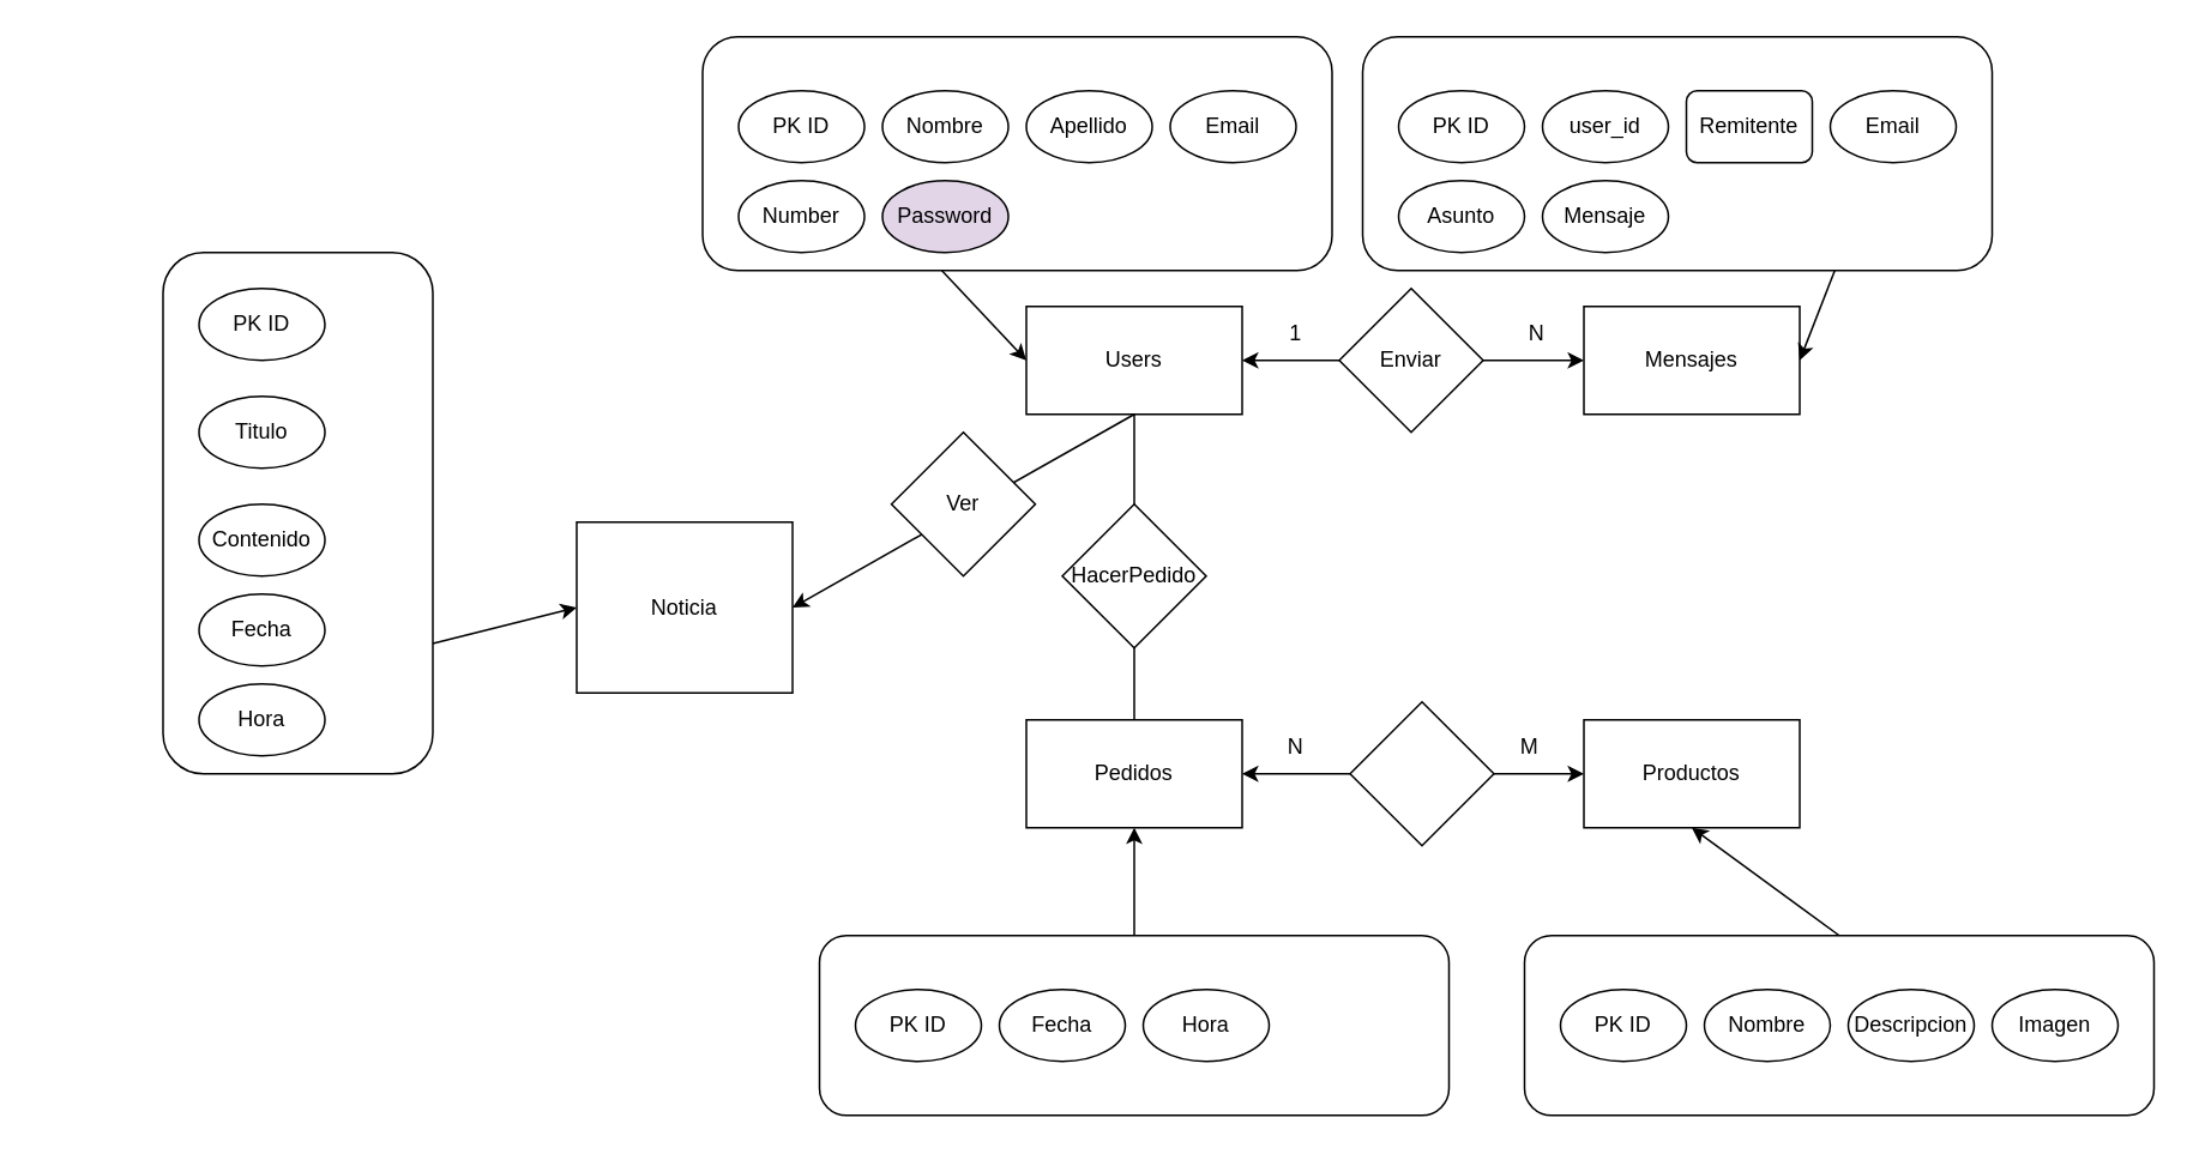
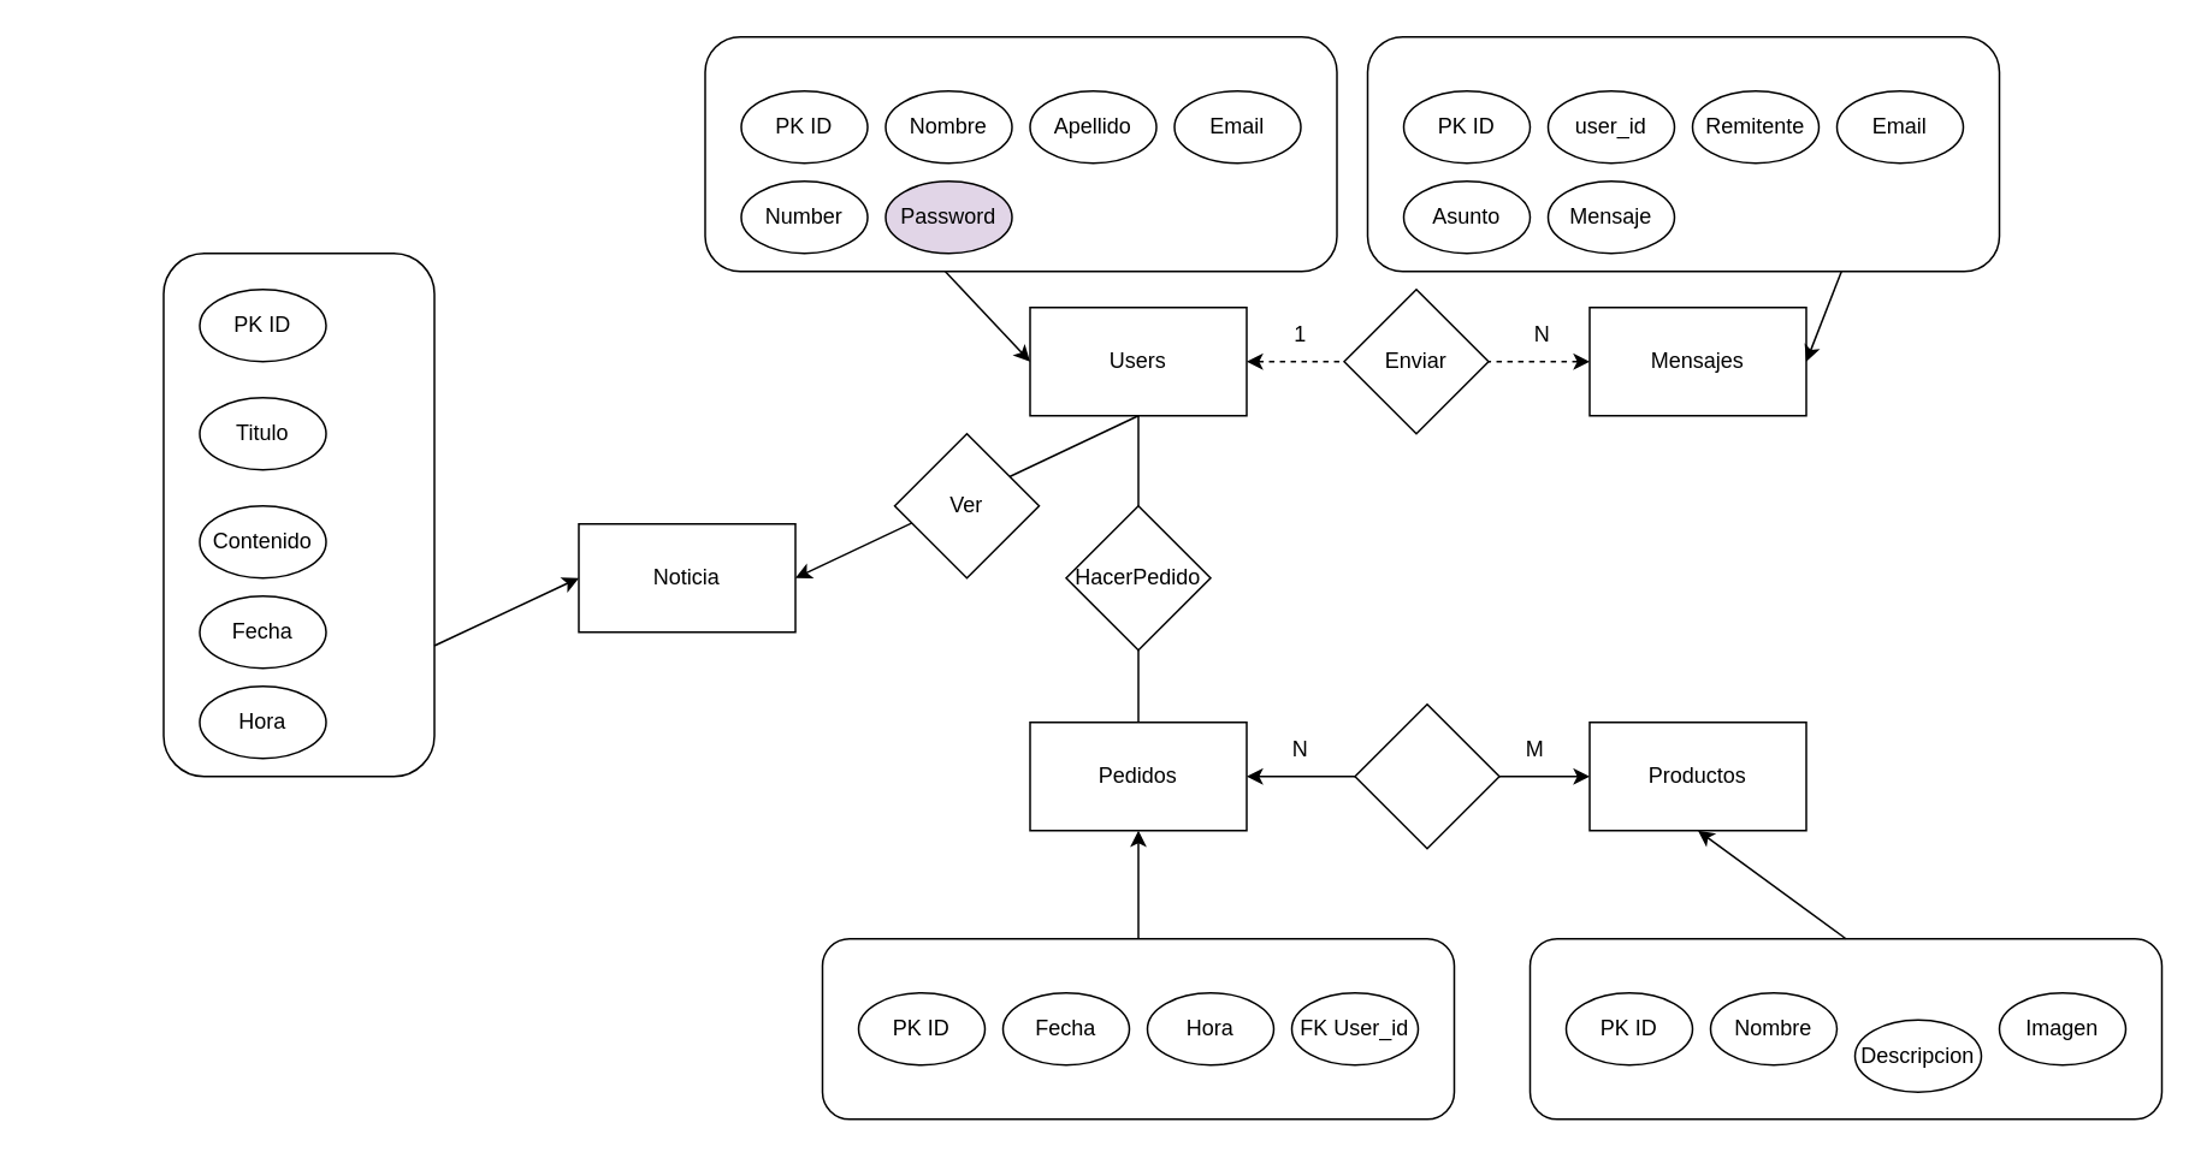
  <mxCell id="0" />
  <mxCell id="1" parent="0" />
  <mxCell id="2" value="Users" style="rounded=0;whiteSpace=wrap;html=1;" vertex="1" parent="1"><mxGeometry x="570" y="170" width="120" height="60" as="geometry" /></mxCell>
  <mxCell id="3" value="Mensajes" style="rounded=0;whiteSpace=wrap;html=1;" vertex="1" parent="1"><mxGeometry x="880" y="170" width="120" height="60" as="geometry" /></mxCell>
- <mxCell id="4" value="" style="endArrow=classic;startArrow=classic;html=1;rounded=0;exitX=1;exitY=0.5;exitDx=0;exitDy=0;entryX=0;entryY=0.5;entryDx=0;entryDy=0;" edge="1" parent="1" source="2" target="3"><mxGeometry width="50" height="50" relative="1" as="geometry"><mxPoint x="800" y="490" as="sourcePoint" /><mxPoint x="850" y="440" as="targetPoint" /></mxGeometry></mxCell>
+ <mxCell id="4" value="" style="endArrow=classic;startArrow=classic;html=1;rounded=0;exitX=1;exitY=0.5;exitDx=0;exitDy=0;entryX=0;entryY=0.5;entryDx=0;entryDy=0;dashed=1;" edge="1" parent="1" source="2" target="3"><mxGeometry width="50" height="50" relative="1" as="geometry"><mxPoint x="800" y="490" as="sourcePoint" /><mxPoint x="850" y="440" as="targetPoint" /></mxGeometry></mxCell>
  <mxCell id="5" value="1" style="text;html=1;align=center;verticalAlign=middle;whiteSpace=wrap;rounded=0;" vertex="1" parent="1"><mxGeometry x="690" y="170" width="60" height="30" as="geometry" /></mxCell>
  <mxCell id="6" value="N" style="text;html=1;align=center;verticalAlign=middle;whiteSpace=wrap;rounded=0;" vertex="1" parent="1"><mxGeometry x="824" y="170" width="60" height="30" as="geometry" /></mxCell>
  <mxCell id="7" value="" style="endArrow=none;html=1;rounded=0;entryX=0.5;entryY=1;entryDx=0;entryDy=0;" edge="1" parent="1" target="2"><mxGeometry width="50" height="50" relative="1" as="geometry"><mxPoint x="630" y="400" as="sourcePoint" /><mxPoint x="850" y="440" as="targetPoint" /></mxGeometry></mxCell>
  <mxCell id="8" value="Pedidos" style="rounded=0;whiteSpace=wrap;html=1;" vertex="1" parent="1"><mxGeometry x="570" y="400" width="120" height="60" as="geometry" /></mxCell>
  <mxCell id="9" value="Productos" style="rounded=0;whiteSpace=wrap;html=1;" vertex="1" parent="1"><mxGeometry x="880" y="400" width="120" height="60" as="geometry" /></mxCell>
  <mxCell id="10" value="" style="endArrow=classic;startArrow=classic;html=1;rounded=0;exitX=1;exitY=0.5;exitDx=0;exitDy=0;entryX=0;entryY=0.5;entryDx=0;entryDy=0;" edge="1" parent="1" source="8" target="9"><mxGeometry width="50" height="50" relative="1" as="geometry"><mxPoint x="800" y="490" as="sourcePoint" /><mxPoint x="850" y="440" as="targetPoint" /></mxGeometry></mxCell>
  <mxCell id="11" value="N" style="text;html=1;align=center;verticalAlign=middle;whiteSpace=wrap;rounded=0;" vertex="1" parent="1"><mxGeometry x="690" y="400" width="60" height="30" as="geometry" /></mxCell>
  <mxCell id="12" value="M" style="text;html=1;align=center;verticalAlign=middle;whiteSpace=wrap;rounded=0;" vertex="1" parent="1"><mxGeometry x="820" y="400" width="60" height="30" as="geometry" /></mxCell>
  <mxCell id="13" value="Enviar" style="rhombus;whiteSpace=wrap;html=1;" vertex="1" parent="1"><mxGeometry x="744" y="160" width="80" height="80" as="geometry" /></mxCell>
  <mxCell id="14" value="HacerPedido" style="rhombus;whiteSpace=wrap;html=1;" vertex="1" parent="1"><mxGeometry x="590" y="280" width="80" height="80" as="geometry" /></mxCell>
  <mxCell id="15" value="" style="rhombus;whiteSpace=wrap;html=1;" vertex="1" parent="1"><mxGeometry x="750" y="390" width="80" height="80" as="geometry" /></mxCell>
- <mxCell id="16" value="Noticia" style="rounded=0;whiteSpace=wrap;html=1;" vertex="1" parent="1"><mxGeometry x="320" y="290" width="120" height="95" as="geometry" /></mxCell>
+ <mxCell id="16" value="Noticia" style="rounded=0;whiteSpace=wrap;html=1;" vertex="1" parent="1"><mxGeometry x="320" y="290" width="120" height="60" as="geometry" /></mxCell>
  <mxCell id="17" value="" style="endArrow=classic;html=1;rounded=0;exitX=0.5;exitY=1;exitDx=0;exitDy=0;entryX=1;entryY=0.5;entryDx=0;entryDy=0;" edge="1" parent="1" source="2" target="16"><mxGeometry width="50" height="50" relative="1" as="geometry"><mxPoint x="430" y="250" as="sourcePoint" /><mxPoint x="480" y="200" as="targetPoint" /></mxGeometry></mxCell>
  <mxCell id="18" value="" style="rounded=1;whiteSpace=wrap;html=1;" vertex="1" parent="1"><mxGeometry x="390" y="20" width="350" height="130" as="geometry" /></mxCell>
  <mxCell id="19" value="PK ID" style="ellipse;whiteSpace=wrap;html=1;" vertex="1" parent="1"><mxGeometry x="410" y="50" width="70" height="40" as="geometry" /></mxCell>
  <mxCell id="20" value="Nombre" style="ellipse;whiteSpace=wrap;html=1;" vertex="1" parent="1"><mxGeometry x="490" y="50" width="70" height="40" as="geometry" /></mxCell>
  <mxCell id="21" value="Apellido" style="ellipse;whiteSpace=wrap;html=1;" vertex="1" parent="1"><mxGeometry x="570" y="50" width="70" height="40" as="geometry" /></mxCell>
  <mxCell id="22" value="Email" style="ellipse;whiteSpace=wrap;html=1;" vertex="1" parent="1"><mxGeometry x="650" y="50" width="70" height="40" as="geometry" /></mxCell>
  <mxCell id="23" value="Number" style="ellipse;whiteSpace=wrap;html=1;" vertex="1" parent="1"><mxGeometry x="410" y="100" width="70" height="40" as="geometry" /></mxCell>
  <mxCell id="24" value="Password" style="ellipse;whiteSpace=wrap;html=1;fillColor=#e1d5e7;" vertex="1" parent="1"><mxGeometry x="490" y="100" width="70" height="40" as="geometry" /></mxCell>
  <mxCell id="25" value="" style="endArrow=classic;html=1;rounded=0;exitX=0.38;exitY=1;exitDx=0;exitDy=0;exitPerimeter=0;entryX=0;entryY=0.5;entryDx=0;entryDy=0;" edge="1" parent="1" source="18" target="2"><mxGeometry width="50" height="50" relative="1" as="geometry"><mxPoint x="460" y="240" as="sourcePoint" /><mxPoint x="510" y="190" as="targetPoint" /></mxGeometry></mxCell>
  <mxCell id="26" value="Ver" style="rhombus;whiteSpace=wrap;html=1;" vertex="1" parent="1"><mxGeometry x="495" y="240" width="80" height="80" as="geometry" /></mxCell>
  <mxCell id="27" value="" style="rounded=1;whiteSpace=wrap;html=1;" vertex="1" parent="1"><mxGeometry x="757" y="20" width="350" height="130" as="geometry" /></mxCell>
  <mxCell id="28" value="PK ID" style="ellipse;whiteSpace=wrap;html=1;" vertex="1" parent="1"><mxGeometry x="777" y="50" width="70" height="40" as="geometry" /></mxCell>
  <mxCell id="29" value="user_id" style="ellipse;whiteSpace=wrap;html=1;" vertex="1" parent="1"><mxGeometry x="857" y="50" width="70" height="40" as="geometry" /></mxCell>
- <mxCell id="30" value="Remitente" style="whiteSpace=wrap;html=1;rounded=1;" vertex="1" parent="1"><mxGeometry x="937" y="50" width="70" height="40" as="geometry" /></mxCell>
+ <mxCell id="30" value="Remitente" style="ellipse;whiteSpace=wrap;html=1;" vertex="1" parent="1"><mxGeometry x="937" y="50" width="70" height="40" as="geometry" /></mxCell>
  <mxCell id="31" value="Email" style="ellipse;whiteSpace=wrap;html=1;" vertex="1" parent="1"><mxGeometry x="1017" y="50" width="70" height="40" as="geometry" /></mxCell>
  <mxCell id="32" value="Asunto" style="ellipse;whiteSpace=wrap;html=1;" vertex="1" parent="1"><mxGeometry x="777" y="100" width="70" height="40" as="geometry" /></mxCell>
  <mxCell id="33" value="Mensaje" style="ellipse;whiteSpace=wrap;html=1;" vertex="1" parent="1"><mxGeometry x="857" y="100" width="70" height="40" as="geometry" /></mxCell>
  <mxCell id="34" value="" style="endArrow=classic;html=1;rounded=0;exitX=0.75;exitY=1;exitDx=0;exitDy=0;entryX=1;entryY=0.5;entryDx=0;entryDy=0;" edge="1" parent="1" source="27" target="3"><mxGeometry width="50" height="50" relative="1" as="geometry"><mxPoint x="1020" y="160" as="sourcePoint" /><mxPoint x="1100" y="200" as="targetPoint" /></mxGeometry></mxCell>
  <mxCell id="35" value="" style="rounded=1;whiteSpace=wrap;html=1;" vertex="1" parent="1"><mxGeometry x="455" y="520" width="350" height="100" as="geometry" /></mxCell>
  <mxCell id="36" value="PK ID" style="ellipse;whiteSpace=wrap;html=1;" vertex="1" parent="1"><mxGeometry x="475" y="550" width="70" height="40" as="geometry" /></mxCell>
  <mxCell id="37" value="Fecha" style="ellipse;whiteSpace=wrap;html=1;" vertex="1" parent="1"><mxGeometry x="555" y="550" width="70" height="40" as="geometry" /></mxCell>
  <mxCell id="38" value="Hora" style="ellipse;whiteSpace=wrap;html=1;" vertex="1" parent="1"><mxGeometry x="635" y="550" width="70" height="40" as="geometry" /></mxCell>
+ <mxCell id="39" value="FK User_id" style="ellipse;whiteSpace=wrap;html=1;" vertex="1" parent="1"><mxGeometry x="715" y="550" width="70" height="40" as="geometry" /></mxCell>
  <mxCell id="40" value="" style="endArrow=classic;html=1;rounded=0;exitX=0.5;exitY=0;exitDx=0;exitDy=0;entryX=0.5;entryY=1;entryDx=0;entryDy=0;" edge="1" parent="1" source="35" target="8"><mxGeometry width="50" height="50" relative="1" as="geometry"><mxPoint x="670" y="390" as="sourcePoint" /><mxPoint x="720" y="340" as="targetPoint" /></mxGeometry></mxCell>
  <mxCell id="41" value="" style="rounded=1;whiteSpace=wrap;html=1;" vertex="1" parent="1"><mxGeometry x="847" y="520" width="350" height="100" as="geometry" /></mxCell>
  <mxCell id="42" value="PK ID" style="ellipse;whiteSpace=wrap;html=1;" vertex="1" parent="1"><mxGeometry x="867" y="550" width="70" height="40" as="geometry" /></mxCell>
  <mxCell id="43" value="Nombre" style="ellipse;whiteSpace=wrap;html=1;" vertex="1" parent="1"><mxGeometry x="947" y="550" width="70" height="40" as="geometry" /></mxCell>
- <mxCell id="44" value="Descripcion" style="ellipse;whiteSpace=wrap;html=1;" vertex="1" parent="1"><mxGeometry x="1027" y="550" width="70" height="40" as="geometry" /></mxCell>
+ <mxCell id="44" value="Descripcion" style="ellipse;whiteSpace=wrap;html=1;" vertex="1" parent="1"><mxGeometry x="1027" y="565" width="70" height="40" as="geometry" /></mxCell>
  <mxCell id="45" value="" style="rounded=1;whiteSpace=wrap;html=1;rotation=90;" vertex="1" parent="1"><mxGeometry x="20" y="210" width="290" height="150" as="geometry" /></mxCell>
  <mxCell id="46" value="Imagen" style="ellipse;whiteSpace=wrap;html=1;" vertex="1" parent="1"><mxGeometry x="1107" y="550" width="70" height="40" as="geometry" /></mxCell>
  <mxCell id="47" value="" style="endArrow=classic;html=1;rounded=0;exitX=0.5;exitY=0;exitDx=0;exitDy=0;entryX=0.5;entryY=1;entryDx=0;entryDy=0;" edge="1" parent="1" source="41" target="9"><mxGeometry width="50" height="50" relative="1" as="geometry"><mxPoint x="670" y="390" as="sourcePoint" /><mxPoint x="720" y="340" as="targetPoint" /></mxGeometry></mxCell>
  <mxCell id="48" value="PK ID" style="ellipse;whiteSpace=wrap;html=1;" vertex="1" parent="1"><mxGeometry x="110" y="160" width="70" height="40" as="geometry" /></mxCell>
  <mxCell id="49" value="Titulo&lt;span style=&quot;color: rgba(0, 0, 0, 0); font-family: monospace; font-size: 0px; text-align: start; text-wrap: nowrap;&quot;&gt;%3CmxGraphModel%3E%3Croot%3E%3CmxCell%20id%3D%220%22%2F%3E%3CmxCell%20id%3D%221%22%20parent%3D%220%22%2F%3E%3CmxCell%20id%3D%222%22%20value%3D%22PK%20ID%22%20style%3D%22ellipse%3BwhiteSpace%3Dwrap%3Bhtml%3D1%3B%22%20vertex%3D%221%22%20parent%3D%221%22%3E%3CmxGeometry%20x%3D%22-170%22%20y%3D%22190%22%20width%3D%2270%22%20height%3D%2240%22%20as%3D%22geometry%22%2F%3E%3C%2FmxCell%3E%3C%2Froot%3E%3C%2FmxGraphModel%3E&lt;/span&gt;" style="ellipse;whiteSpace=wrap;html=1;" vertex="1" parent="1"><mxGeometry x="110" y="220" width="70" height="40" as="geometry" /></mxCell>
  <mxCell id="50" value="Contenido" style="ellipse;whiteSpace=wrap;html=1;" vertex="1" parent="1"><mxGeometry x="110" y="280" width="70" height="40" as="geometry" /></mxCell>
  <mxCell id="51" value="Fecha" style="ellipse;whiteSpace=wrap;html=1;" vertex="1" parent="1"><mxGeometry x="110" y="330" width="70" height="40" as="geometry" /></mxCell>
  <mxCell id="52" value="Hora" style="ellipse;whiteSpace=wrap;html=1;" vertex="1" parent="1"><mxGeometry x="110" y="380" width="70" height="40" as="geometry" /></mxCell>
  <mxCell id="53" value="" style="endArrow=classic;html=1;rounded=0;exitX=0.75;exitY=0;exitDx=0;exitDy=0;entryX=0;entryY=0.5;entryDx=0;entryDy=0;" edge="1" parent="1" source="45" target="16"><mxGeometry width="50" height="50" relative="1" as="geometry"><mxPoint x="650" y="380" as="sourcePoint" /><mxPoint x="700" y="330" as="targetPoint" /></mxGeometry></mxCell>
